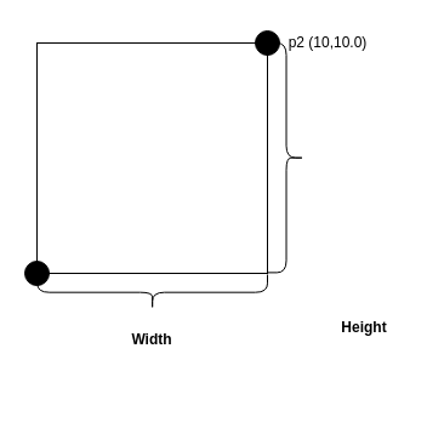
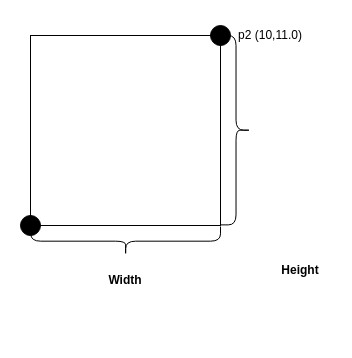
  <mxCell id="0" />
  <mxCell id="1" parent="0" />
  <mxCell id="2" value="" style="whiteSpace=wrap;html=1;aspect=fixed;" vertex="1" parent="1"><mxGeometry x="30" y="35" width="190" height="190" as="geometry" /></mxCell>
  <mxCell id="3" value="" style="ellipse;whiteSpace=wrap;html=1;aspect=fixed;fillColor=#000000;" vertex="1" parent="1"><mxGeometry x="20" y="215" width="20" height="20" as="geometry" /></mxCell>
  <mxCell id="4" value="" style="ellipse;whiteSpace=wrap;html=1;aspect=fixed;fillColor=#000000;" vertex="1" parent="1"><mxGeometry x="210" y="25" width="20" height="20" as="geometry" /></mxCell>
- <mxCell id="5" value="p2 (10,10.0)" style="text;html=1;strokeColor=none;fillColor=none;align=center;verticalAlign=middle;whiteSpace=wrap;rounded=0;" vertex="1" parent="1"><mxGeometry x="230" y="20" width="80" height="30" as="geometry" /></mxCell>
+ <mxCell id="5" value="p2 (10,11.0)" style="text;html=1;strokeColor=none;fillColor=none;align=center;verticalAlign=middle;whiteSpace=wrap;rounded=0;" vertex="1" parent="1"><mxGeometry x="230" y="20" width="80" height="30" as="geometry" /></mxCell>
  <mxCell id="6" value="" style="shape=curlyBracket;whiteSpace=wrap;html=1;rounded=1;flipH=1;labelPosition=right;verticalLabelPosition=middle;align=left;verticalAlign=middle;rotation=0;size=0.5;" vertex="1" parent="1"><mxGeometry x="220" y="35" width="31.07" height="189.38" as="geometry" /></mxCell>
  <mxCell id="7" value="" style="shape=curlyBracket;whiteSpace=wrap;html=1;rounded=1;flipH=1;labelPosition=right;verticalLabelPosition=middle;align=left;verticalAlign=middle;rotation=90;size=0.5;" vertex="1" parent="1"><mxGeometry x="110.46" y="145.81" width="29.34" height="189.73" as="geometry" /></mxCell>
  <mxCell id="8" value="Width" style="text;html=1;strokeColor=none;fillColor=none;align=center;verticalAlign=middle;whiteSpace=wrap;rounded=0;fontStyle=1" vertex="1" parent="1"><mxGeometry x="95.13" y="265" width="60" height="30" as="geometry" /></mxCell>
  <mxCell id="9" value="Height" style="text;html=1;strokeColor=none;fillColor=none;align=center;verticalAlign=middle;whiteSpace=wrap;rounded=0;fontStyle=1" vertex="1" parent="1"><mxGeometry x="270" y="254.69" width="60" height="30" as="geometry" /></mxCell>
